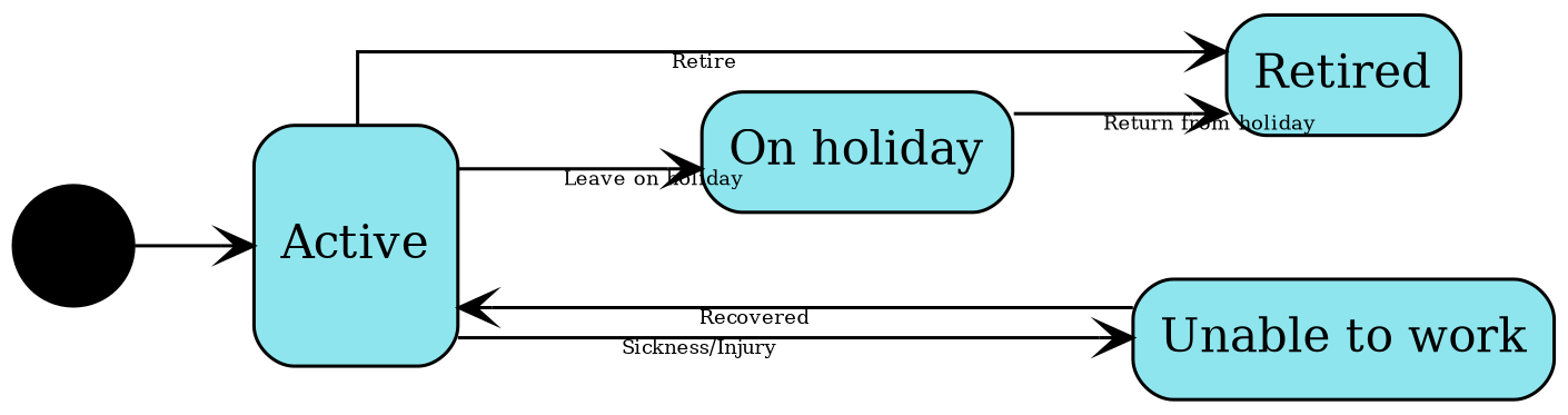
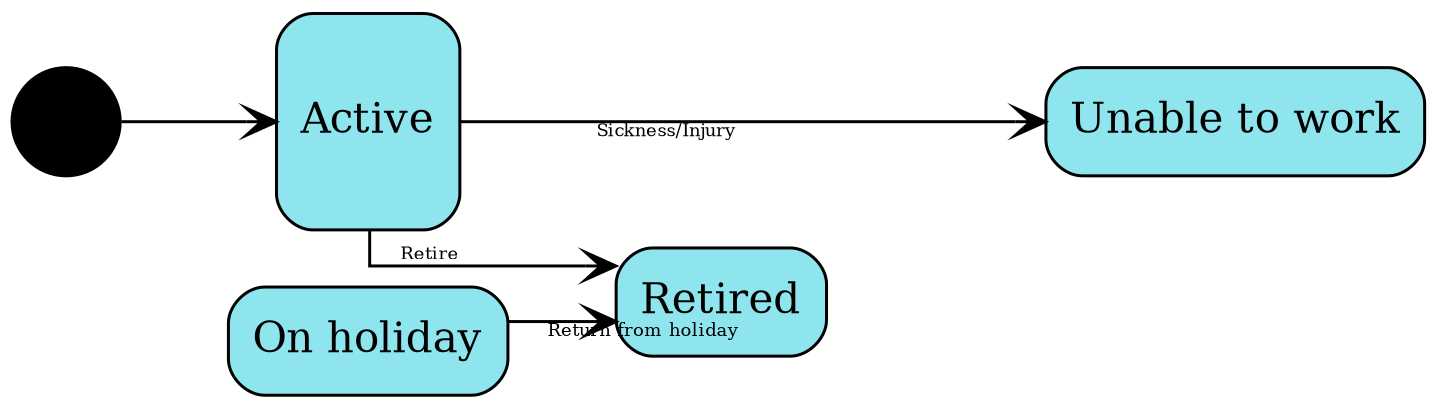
  digraph {
    rankdir=LR
    splines=ortho
    style=rounded
    node [fillcolor=cadetblue2 shape=record style="rounded,filled"]
    edge [arrowhead=vee fontsize=6]
    A [fillcolor=black shape=circle style=filled]
    n2 [height=1 label=Active]
    n3 [label="On holiday"]
    n4 [label="Unable to work"]
    n5 [label=Retired]
    A -> n2
-   n2 -> n3 [minlen=2 xlabel="Leave on holiday"]
    n2 -> n4 [minlen=3 xlabel="Sickness/Injury"]
    n2 -> n5 [xlabel=Retire]
    n3 -> n5 [xlabel="Return from holiday"]
-   n4 -> n2 [xlabel=Recovered]
  }
